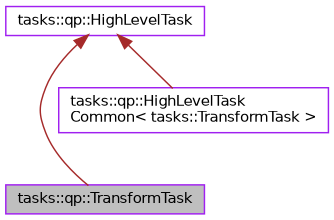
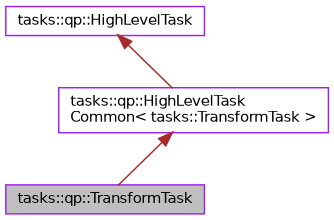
  digraph {
    node [color=purple fillcolor=white fontname=Helvetica fontsize=10 shape=record style=filled]
    edge [color=brown dir=back fontname=Helvetica fontsize=10 labelfontname=Helvetica labelfontsize=10 style=solid]
    n1 [fillcolor=grey75 fontcolor=black height=0.2 label="tasks::qp::TransformTask" width=0.4]
    n2 [height=0.2 label="tasks::qp::HighLevelTask\lCommon\< tasks::TransformTask \>" width=0.4]
    n3 [height=0.2 label="tasks::qp::HighLevelTask" width=0.4]
-   n3 -> n1
+   n2 -> n1
    n3 -> n2
  }
